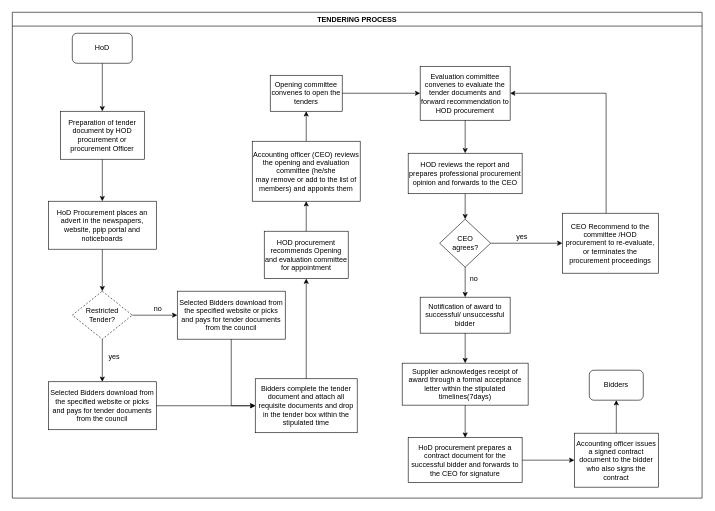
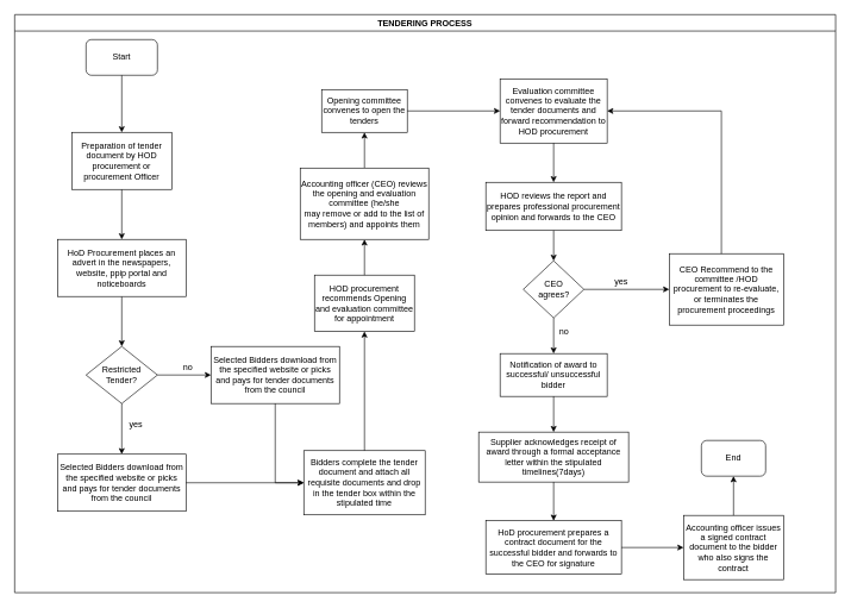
  <mxCell id="0" />
  <mxCell id="1" parent="0" />
  <mxCell id="2" value="TENDERING PROCESS" style="swimlane;" vertex="1" parent="1"><mxGeometry x="20" y="20" width="1150" height="810" as="geometry" /></mxCell>
- <mxCell id="3" value="HoD" style="rounded=1;whiteSpace=wrap;html=1;" vertex="1" parent="2"><mxGeometry x="100" y="35" width="100" height="50" as="geometry" /></mxCell>
+ <mxCell id="3" value="Start" style="rounded=1;whiteSpace=wrap;html=1;" vertex="1" parent="2"><mxGeometry x="100" y="35" width="100" height="50" as="geometry" /></mxCell>
  <mxCell id="4" value="Preparation of tender document by HOD procurement or procurement Officer" style="rounded=0;whiteSpace=wrap;html=1;" vertex="1" parent="2"><mxGeometry x="80" y="165" width="140" height="80" as="geometry" /></mxCell>
  <mxCell id="5" value="" style="edgeStyle=orthogonalEdgeStyle;rounded=0;orthogonalLoop=1;jettySize=auto;html=1;entryX=0.5;entryY=0;entryDx=0;entryDy=0;" edge="1" parent="2" source="3" target="4"><mxGeometry relative="1" as="geometry"><mxPoint x="150" y="160" as="targetPoint" /></mxGeometry></mxCell>
- <mxCell id="6" value="Restricted Tender?" style="rhombus;whiteSpace=wrap;html=1;dashed=1;" vertex="1" parent="2"><mxGeometry x="100" y="465" width="100" height="80" as="geometry" /></mxCell>
+ <mxCell id="6" value="Restricted Tender?" style="rhombus;whiteSpace=wrap;html=1;" vertex="1" parent="2"><mxGeometry x="100" y="465" width="100" height="80" as="geometry" /></mxCell>
  <mxCell id="7" value="Selected Bidders download from the specified website or picks and pays for tender documents from the council" style="whiteSpace=wrap;html=1;rounded=0;" vertex="1" parent="2"><mxGeometry x="60" y="616" width="180" height="80" as="geometry" /></mxCell>
  <mxCell id="8" value="" style="edgeStyle=orthogonalEdgeStyle;rounded=0;orthogonalLoop=1;jettySize=auto;html=1;entryX=0.5;entryY=0;entryDx=0;entryDy=0;" edge="1" parent="2" source="6" target="7"><mxGeometry relative="1" as="geometry"><mxPoint x="150" y="635" as="targetPoint" /></mxGeometry></mxCell>
  <mxCell id="9" value="yes" style="text;html=1;strokeColor=none;fillColor=none;align=center;verticalAlign=middle;whiteSpace=wrap;rounded=0;" vertex="1" parent="2"><mxGeometry x="150" y="565" width="40" height="20" as="geometry" /></mxCell>
  <mxCell id="10" value="Selected Bidders download from the specified website or picks and pays for tender documents from the council" style="whiteSpace=wrap;html=1;rounded=0;" vertex="1" parent="2"><mxGeometry x="275" y="465" width="180" height="80" as="geometry" /></mxCell>
  <mxCell id="11" value="" style="edgeStyle=orthogonalEdgeStyle;rounded=0;orthogonalLoop=1;jettySize=auto;html=1;entryX=0;entryY=0.5;entryDx=0;entryDy=0;" edge="1" parent="2" source="6" target="10"><mxGeometry relative="1" as="geometry"><mxPoint x="270" y="505" as="targetPoint" /></mxGeometry></mxCell>
  <mxCell id="12" value="Bidders complete the tender document and attach all requisite documents and drop in the tender box within the stipulated time" style="whiteSpace=wrap;html=1;rounded=0;" vertex="1" parent="2"><mxGeometry x="405" y="611" width="170" height="90" as="geometry" /></mxCell>
  <mxCell id="13" value="" style="edgeStyle=orthogonalEdgeStyle;rounded=0;orthogonalLoop=1;jettySize=auto;html=1;" edge="1" parent="2" source="7" target="12"><mxGeometry relative="1" as="geometry" /></mxCell>
  <mxCell id="14" value="" style="edgeStyle=orthogonalEdgeStyle;rounded=0;orthogonalLoop=1;jettySize=auto;html=1;exitX=0.5;exitY=1;exitDx=0;exitDy=0;entryX=0;entryY=0.5;entryDx=0;entryDy=0;" edge="1" parent="2" source="10" target="12"><mxGeometry relative="1" as="geometry" /></mxCell>
  <mxCell id="15" value="HOD procurement recommends Opening and evaluation committee for appointment" style="whiteSpace=wrap;html=1;rounded=0;" vertex="1" parent="2"><mxGeometry x="420" y="365" width="140" height="79" as="geometry" /></mxCell>
  <mxCell id="16" value="" style="edgeStyle=orthogonalEdgeStyle;rounded=0;orthogonalLoop=1;jettySize=auto;html=1;" edge="1" parent="2" source="12" target="15"><mxGeometry relative="1" as="geometry" /></mxCell>
  <mxCell id="17" value="Opening committee convenes to open the tenders" style="whiteSpace=wrap;html=1;rounded=0;" vertex="1" parent="2"><mxGeometry x="430" y="105" width="120" height="60" as="geometry" /></mxCell>
  <mxCell id="18" value="Evaluation committee convenes to evaluate the tender documents and forward recommendation to HOD procurement" style="whiteSpace=wrap;html=1;rounded=0;" vertex="1" parent="2"><mxGeometry x="680" y="90" width="150" height="90" as="geometry" /></mxCell>
  <mxCell id="19" value="" style="edgeStyle=orthogonalEdgeStyle;rounded=0;orthogonalLoop=1;jettySize=auto;html=1;" edge="1" parent="2" source="17" target="18"><mxGeometry relative="1" as="geometry" /></mxCell>
  <mxCell id="20" value="HOD reviews the report and prepares professional procurement opinion and forwards to the CEO" style="whiteSpace=wrap;html=1;rounded=0;" vertex="1" parent="2"><mxGeometry x="660" y="235" width="190" height="67.5" as="geometry" /></mxCell>
  <mxCell id="21" value="" style="edgeStyle=orthogonalEdgeStyle;rounded=0;orthogonalLoop=1;jettySize=auto;html=1;entryX=0.5;entryY=0;entryDx=0;entryDy=0;" edge="1" parent="2" source="18" target="20"><mxGeometry relative="1" as="geometry"><mxPoint x="755" y="275" as="targetPoint" /></mxGeometry></mxCell>
  <mxCell id="22" value="&lt;div&gt;CEO &lt;br&gt;&lt;/div&gt;&lt;div&gt;agrees?&lt;/div&gt;" style="rhombus;whiteSpace=wrap;html=1;rounded=0;" vertex="1" parent="2"><mxGeometry x="712.5" y="345" width="85" height="80" as="geometry" /></mxCell>
  <mxCell id="23" value="" style="edgeStyle=orthogonalEdgeStyle;rounded=0;orthogonalLoop=1;jettySize=auto;html=1;" edge="1" parent="2" source="20" target="22"><mxGeometry relative="1" as="geometry" /></mxCell>
  <mxCell id="24" value="" style="edgeStyle=orthogonalEdgeStyle;rounded=0;orthogonalLoop=1;jettySize=auto;html=1;entryX=0.5;entryY=0;entryDx=0;entryDy=0;" edge="1" parent="2" source="22" target="25"><mxGeometry relative="1" as="geometry"><mxPoint x="755" y="495" as="targetPoint" /></mxGeometry></mxCell>
  <mxCell id="25" value="Notification of award to successful/ unsuccessful bidder" style="whiteSpace=wrap;html=1;rounded=0;" vertex="1" parent="2"><mxGeometry x="680" y="475" width="150" height="60" as="geometry" /></mxCell>
  <mxCell id="26" value="Supplier acknowledges receipt of award through a formal acceptance letter within the stipulated timelines(7days)" style="whiteSpace=wrap;html=1;rounded=0;" vertex="1" parent="2"><mxGeometry x="650" y="585" width="210" height="70" as="geometry" /></mxCell>
  <mxCell id="27" value="" style="edgeStyle=orthogonalEdgeStyle;rounded=0;orthogonalLoop=1;jettySize=auto;html=1;" edge="1" parent="2" source="25" target="26"><mxGeometry relative="1" as="geometry" /></mxCell>
  <mxCell id="28" value="HoD procurement prepares a contract document for the successful bidder and forwards to the CEO for signature" style="whiteSpace=wrap;html=1;rounded=0;" vertex="1" parent="2"><mxGeometry x="660" y="709.25" width="190" height="75" as="geometry" /></mxCell>
  <mxCell id="29" value="" style="edgeStyle=orthogonalEdgeStyle;rounded=0;orthogonalLoop=1;jettySize=auto;html=1;exitX=0.5;exitY=1;exitDx=0;exitDy=0;" edge="1" parent="2" source="26" target="28"><mxGeometry relative="1" as="geometry"><mxPoint x="754.5" y="646.75" as="sourcePoint" /></mxGeometry></mxCell>
  <mxCell id="30" value="Accounting officer issues a signed contract document to the bidder who also signs the contract" style="whiteSpace=wrap;html=1;rounded=0;" vertex="1" parent="2"><mxGeometry x="937" y="701.75" width="140" height="90" as="geometry" /></mxCell>
  <mxCell id="31" value="" style="edgeStyle=orthogonalEdgeStyle;rounded=0;orthogonalLoop=1;jettySize=auto;html=1;" edge="1" parent="2" source="28" target="30"><mxGeometry relative="1" as="geometry" /></mxCell>
  <mxCell id="32" value="CEO Recommend to the committee /HOD procurement to re-evaluate, or terminates the procurement proceedings" style="whiteSpace=wrap;html=1;rounded=0;" vertex="1" parent="2"><mxGeometry x="917" y="335" width="160" height="100" as="geometry" /></mxCell>
  <mxCell id="33" value="" style="edgeStyle=orthogonalEdgeStyle;rounded=0;orthogonalLoop=1;jettySize=auto;html=1;entryX=0;entryY=0.5;entryDx=0;entryDy=0;" edge="1" parent="2" source="22" target="32"><mxGeometry relative="1" as="geometry"><mxPoint x="860" y="404" as="targetPoint" /></mxGeometry></mxCell>
  <mxCell id="34" value="" style="edgeStyle=orthogonalEdgeStyle;rounded=0;orthogonalLoop=1;jettySize=auto;html=1;entryX=1;entryY=0.5;entryDx=0;entryDy=0;" edge="1" parent="2" source="32" target="18"><mxGeometry relative="1" as="geometry"><mxPoint x="997" y="235" as="targetPoint" /><Array as="points"><mxPoint x="990" y="135" /></Array></mxGeometry></mxCell>
  <mxCell id="35" value="yes" style="text;html=1;strokeColor=none;fillColor=none;align=center;verticalAlign=middle;whiteSpace=wrap;rounded=0;" vertex="1" parent="2"><mxGeometry x="830" y="364" width="40" height="20" as="geometry" /></mxCell>
  <mxCell id="36" value="no" style="text;html=1;strokeColor=none;fillColor=none;align=center;verticalAlign=middle;whiteSpace=wrap;rounded=0;" vertex="1" parent="2"><mxGeometry x="750" y="435" width="40" height="20" as="geometry" /></mxCell>
  <mxCell id="37" value="" style="edgeStyle=orthogonalEdgeStyle;rounded=0;orthogonalLoop=1;jettySize=auto;html=1;" edge="1" parent="1" source="38" target="6"><mxGeometry relative="1" as="geometry"><mxPoint x="170" y="485" as="targetPoint" /></mxGeometry></mxCell>
  <mxCell id="38" value="HoD Procurement places an advert in the newspapers, website, ppip portal and noticeboards" style="whiteSpace=wrap;html=1;rounded=0;" vertex="1" parent="1"><mxGeometry x="80" y="335" width="180" height="80" as="geometry" /></mxCell>
  <mxCell id="39" value="" style="edgeStyle=orthogonalEdgeStyle;rounded=0;orthogonalLoop=1;jettySize=auto;html=1;" edge="1" parent="1" source="4" target="38"><mxGeometry relative="1" as="geometry" /></mxCell>
  <mxCell id="40" value="no" style="text;html=1;strokeColor=none;fillColor=none;align=center;verticalAlign=middle;whiteSpace=wrap;rounded=0;" vertex="1" parent="1"><mxGeometry x="243" y="505" width="40" height="20" as="geometry" /></mxCell>
  <mxCell id="41" value="" style="edgeStyle=orthogonalEdgeStyle;rounded=0;orthogonalLoop=1;jettySize=auto;html=1;" edge="1" parent="1" source="42" target="17"><mxGeometry relative="1" as="geometry" /></mxCell>
  <mxCell id="42" value="Accounting officer (CEO) reviews the opening and evaluation committee (he/she &lt;br&gt;may remove or add to the list of members) and appoints them" style="whiteSpace=wrap;html=1;rounded=0;" vertex="1" parent="1"><mxGeometry x="420" y="235" width="180" height="100" as="geometry" /></mxCell>
  <mxCell id="43" value="" style="edgeStyle=orthogonalEdgeStyle;rounded=0;orthogonalLoop=1;jettySize=auto;html=1;" edge="1" parent="1" source="15" target="42"><mxGeometry relative="1" as="geometry" /></mxCell>
- <mxCell id="44" value="Bidders" style="rounded=1;whiteSpace=wrap;html=1;" vertex="1" parent="1"><mxGeometry x="982" y="616.75" width="90" height="50" as="geometry" /></mxCell>
+ <mxCell id="44" value="End" style="rounded=1;whiteSpace=wrap;html=1;" vertex="1" parent="1"><mxGeometry x="982" y="616.75" width="90" height="50" as="geometry" /></mxCell>
  <mxCell id="45" value="" style="edgeStyle=orthogonalEdgeStyle;rounded=0;orthogonalLoop=1;jettySize=auto;html=1;entryX=0.5;entryY=1;entryDx=0;entryDy=0;" edge="1" parent="1" source="30" target="44"><mxGeometry relative="1" as="geometry"><mxPoint x="1017" y="634.25" as="targetPoint" /></mxGeometry></mxCell>
